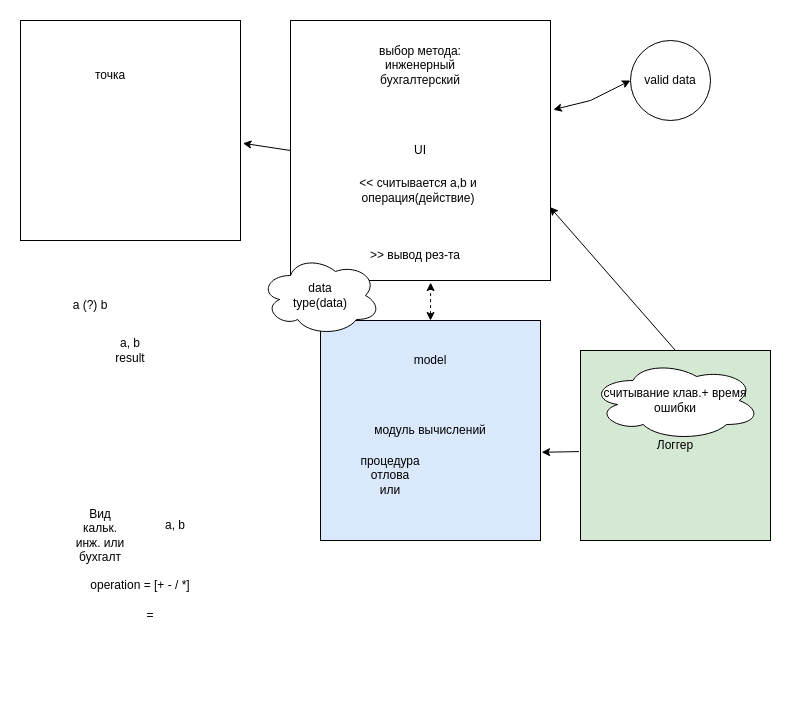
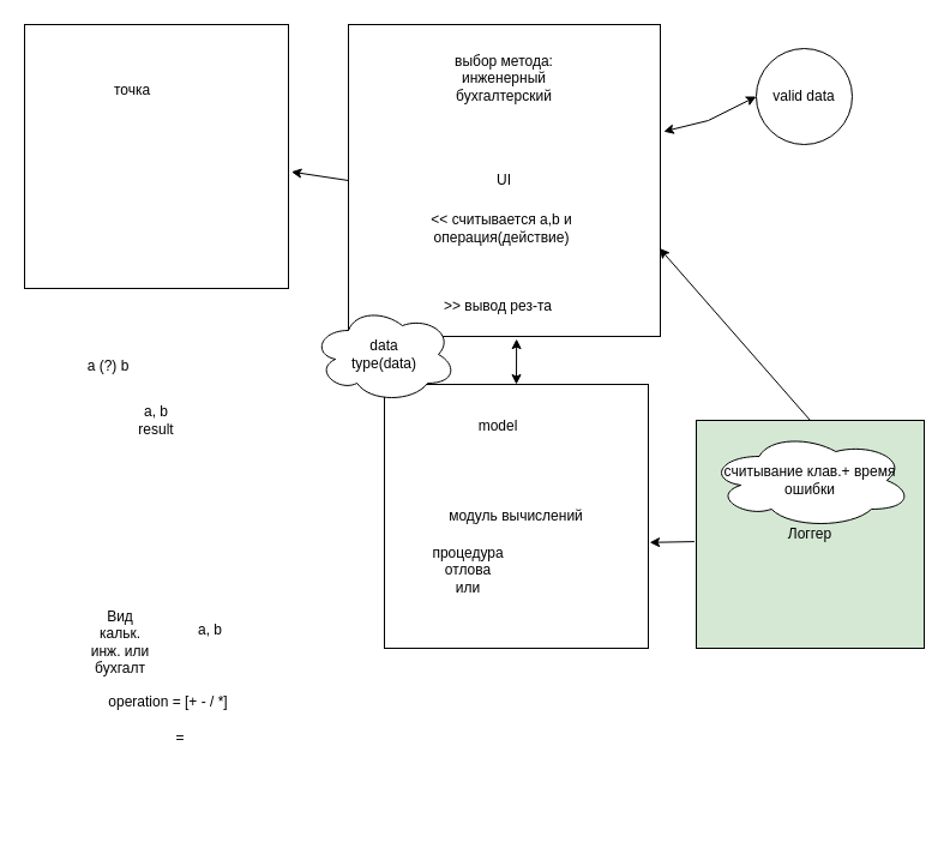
  <mxCell id="0" />
  <mxCell id="1" parent="0" />
  <mxCell id="2" value="" style="whiteSpace=wrap;html=1;aspect=fixed;" vertex="1" parent="1"><mxGeometry x="20" y="20" width="220" height="220" as="geometry" /></mxCell>
  <mxCell id="3" value="Логгер" style="whiteSpace=wrap;html=1;aspect=fixed;fillColor=#d5e8d4;" vertex="1" parent="1"><mxGeometry x="580" y="350" width="190" height="190" as="geometry" /></mxCell>
- <mxCell id="4" value="модуль вычислений" style="whiteSpace=wrap;html=1;aspect=fixed;fillColor=#dae8fc;" vertex="1" parent="1"><mxGeometry x="320" y="320" width="220" height="220" as="geometry" /></mxCell>
+ <mxCell id="4" value="модуль вычислений" style="whiteSpace=wrap;html=1;aspect=fixed;" vertex="1" parent="1"><mxGeometry x="320" y="320" width="220" height="220" as="geometry" /></mxCell>
  <mxCell id="5" value="UI" style="whiteSpace=wrap;html=1;aspect=fixed;" vertex="1" parent="1"><mxGeometry x="290" y="20" width="260" height="260" as="geometry" /></mxCell>
  <mxCell id="6" value="operation = [+ - / *]" style="text;html=1;strokeColor=none;fillColor=none;align=center;verticalAlign=middle;whiteSpace=wrap;rounded=0;" vertex="1" parent="1"><mxGeometry x="20" y="490" width="240" height="190" as="geometry" /></mxCell>
  <mxCell id="7" value="=" style="text;html=1;strokeColor=none;fillColor=none;align=center;verticalAlign=middle;whiteSpace=wrap;rounded=0;" vertex="1" parent="1"><mxGeometry x="60" y="600" width="180" height="30" as="geometry" /></mxCell>
  <mxCell id="8" value="a, b" style="text;html=1;strokeColor=none;fillColor=none;align=center;verticalAlign=middle;whiteSpace=wrap;rounded=0;" vertex="1" parent="1"><mxGeometry x="150" y="510" width="50" height="30" as="geometry" /></mxCell>
  <mxCell id="9" value="&amp;lt;&amp;lt; считывается a,b и операция(действие)" style="text;html=1;strokeColor=none;fillColor=none;align=center;verticalAlign=middle;whiteSpace=wrap;rounded=0;" vertex="1" parent="1"><mxGeometry x="348" y="155" width="140" height="70" as="geometry" /></mxCell>
  <mxCell id="10" value="выбор метода:&lt;br&gt;инженерный&lt;br&gt;бухгалтерский" style="text;html=1;strokeColor=none;fillColor=none;align=center;verticalAlign=middle;whiteSpace=wrap;rounded=0;" vertex="1" parent="1"><mxGeometry x="347" y="35" width="146" height="60" as="geometry" /></mxCell>
  <mxCell id="11" value="Вид кальк. инж. или бухгалт&lt;br&gt;" style="text;html=1;strokeColor=none;fillColor=none;align=center;verticalAlign=middle;whiteSpace=wrap;rounded=0;" vertex="1" parent="1"><mxGeometry x="70" y="520" width="60" height="30" as="geometry" /></mxCell>
- <mxCell id="12" value="model" style="text;html=1;strokeColor=none;fillColor=none;align=center;verticalAlign=middle;whiteSpace=wrap;rounded=0;" vertex="1" parent="1"><mxGeometry x="400" y="345" width="60" height="30" as="geometry" /></mxCell>
+ <mxCell id="12" value="model" style="text;html=1;strokeColor=none;fillColor=none;align=center;verticalAlign=middle;whiteSpace=wrap;rounded=0;" vertex="1" parent="1"><mxGeometry x="385" y="340" width="60" height="30" as="geometry" /></mxCell>
  <mxCell id="13" value="точка" style="text;html=1;strokeColor=none;fillColor=none;align=center;verticalAlign=middle;whiteSpace=wrap;rounded=0;" vertex="1" parent="1"><mxGeometry x="80" y="60" width="60" height="30" as="geometry" /></mxCell>
  <mxCell id="14" value="&amp;gt;&amp;gt; вывод рез-та" style="text;html=1;strokeColor=none;fillColor=none;align=center;verticalAlign=middle;whiteSpace=wrap;rounded=0;" vertex="1" parent="1"><mxGeometry x="347" y="240" width="136" height="30" as="geometry" /></mxCell>
  <mxCell id="15" value="процедура отлова или" style="text;html=1;strokeColor=none;fillColor=none;align=center;verticalAlign=middle;whiteSpace=wrap;rounded=0;" vertex="1" parent="1"><mxGeometry x="360" y="460" width="60" height="30" as="geometry" /></mxCell>
  <mxCell id="16" value="" style="endArrow=classic;html=1;rounded=0;exitX=0.5;exitY=0;exitDx=0;exitDy=0;entryX=0.997;entryY=0.717;entryDx=0;entryDy=0;entryPerimeter=0;" edge="1" parent="1" source="3" target="5"><mxGeometry width="50" height="50" relative="1" as="geometry"><mxPoint x="290" y="470" as="sourcePoint" /><mxPoint x="340" y="420" as="targetPoint" /></mxGeometry></mxCell>
  <mxCell id="17" value="" style="endArrow=classic;html=1;rounded=0;exitX=-0.008;exitY=0.532;exitDx=0;exitDy=0;exitPerimeter=0;entryX=1.005;entryY=0.599;entryDx=0;entryDy=0;entryPerimeter=0;" edge="1" parent="1" source="3" target="4"><mxGeometry width="50" height="50" relative="1" as="geometry"><mxPoint x="290" y="470" as="sourcePoint" /><mxPoint x="340" y="420" as="targetPoint" /></mxGeometry></mxCell>
  <mxCell id="18" value="" style="endArrow=classic;html=1;rounded=0;entryX=1.011;entryY=0.558;entryDx=0;entryDy=0;entryPerimeter=0;exitX=0;exitY=0.5;exitDx=0;exitDy=0;" edge="1" parent="1" source="5" target="2"><mxGeometry width="50" height="50" relative="1" as="geometry"><mxPoint x="290" y="330" as="sourcePoint" /><mxPoint x="340" y="280" as="targetPoint" /></mxGeometry></mxCell>
- <mxCell id="19" value="" style="endArrow=classic;startArrow=classic;html=1;rounded=0;entryX=0.539;entryY=1.008;entryDx=0;entryDy=0;entryPerimeter=0;exitX=0.5;exitY=0;exitDx=0;exitDy=0;dashed=1;" edge="1" parent="1" source="4" target="5"><mxGeometry width="50" height="50" relative="1" as="geometry"><mxPoint x="210" y="350" as="sourcePoint" /><mxPoint x="260" y="300" as="targetPoint" /></mxGeometry></mxCell>
+ <mxCell id="19" value="" style="endArrow=classic;startArrow=classic;html=1;rounded=0;entryX=0.539;entryY=1.008;entryDx=0;entryDy=0;entryPerimeter=0;exitX=0.5;exitY=0;exitDx=0;exitDy=0;" edge="1" parent="1" source="4" target="5"><mxGeometry width="50" height="50" relative="1" as="geometry"><mxPoint x="210" y="350" as="sourcePoint" /><mxPoint x="260" y="300" as="targetPoint" /></mxGeometry></mxCell>
  <mxCell id="20" value="valid data" style="ellipse;whiteSpace=wrap;html=1;aspect=fixed;" vertex="1" parent="1"><mxGeometry x="630" y="40" width="80" height="80" as="geometry" /></mxCell>
  <mxCell id="21" value="" style="endArrow=classic;startArrow=classic;html=1;rounded=0;entryX=0;entryY=0.5;entryDx=0;entryDy=0;exitX=1.011;exitY=0.343;exitDx=0;exitDy=0;exitPerimeter=0;" edge="1" parent="1" source="5" target="20"><mxGeometry width="50" height="50" relative="1" as="geometry"><mxPoint x="290" y="330" as="sourcePoint" /><mxPoint x="340" y="280" as="targetPoint" /><Array as="points"><mxPoint x="590" y="100" /></Array></mxGeometry></mxCell>
  <mxCell id="22" value="data&lt;br&gt;type(data)" style="ellipse;shape=cloud;whiteSpace=wrap;html=1;" vertex="1" parent="1"><mxGeometry x="260" y="255" width="120" height="80" as="geometry" /></mxCell>
  <mxCell id="23" value="считывание клав.+ время&lt;br&gt;ошибки" style="ellipse;shape=cloud;whiteSpace=wrap;html=1;" vertex="1" parent="1"><mxGeometry x="590" y="360" width="170" height="80" as="geometry" /></mxCell>
  <mxCell id="24" value="a (?) b" style="text;html=1;strokeColor=none;fillColor=none;align=center;verticalAlign=middle;whiteSpace=wrap;rounded=0;" vertex="1" parent="1"><mxGeometry x="60" y="290" width="60" height="30" as="geometry" /></mxCell>
  <mxCell id="25" value="a, b&lt;br&gt;result&lt;br&gt;" style="text;html=1;strokeColor=none;fillColor=none;align=center;verticalAlign=middle;whiteSpace=wrap;rounded=0;" vertex="1" parent="1"><mxGeometry x="40" y="320" width="180" height="60" as="geometry" /></mxCell>
